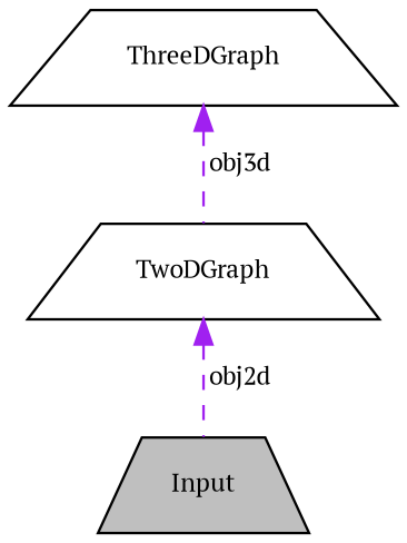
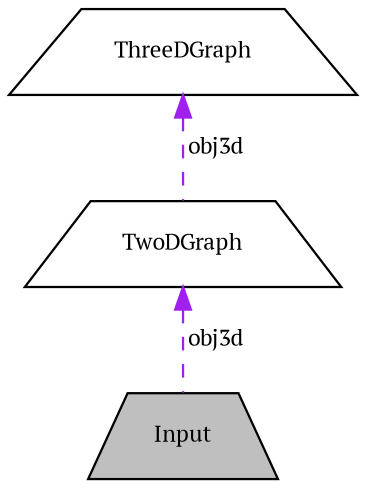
  digraph {
    fontname="PT Serif"
    node [color=black fillcolor=white fontname="PT Serif" fontsize=10 shape=trapezium style=filled]
    edge [color=purple dir=back fontname="PT Serif" fontsize=10 labelfontname=Helvetica labelfontsize=10 style=dashed]
    n1 [fillcolor=grey75 fontcolor=black height=0.2 label=Input width=0.4]
    n2 [height=0.2 label=ThreeDGraph width=0.4]
    n3 [height=0.2 label=TwoDGraph width=0.4]
    n2 -> n3 [label=" obj3d"]
-   n3 -> n1 [label=" obj2d"]
+   n3 -> n1 [label=" obj3d"]
  }
